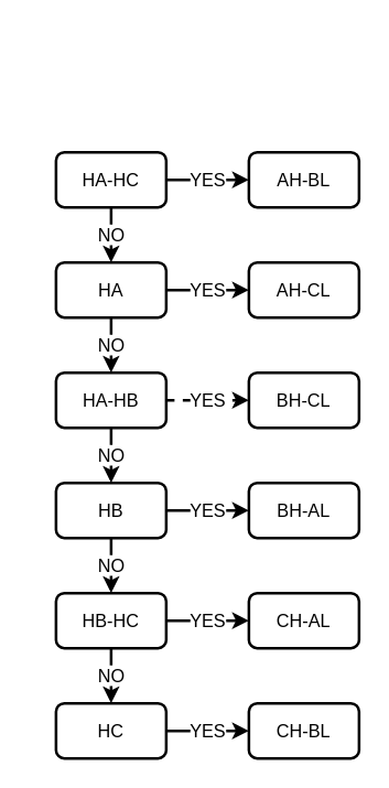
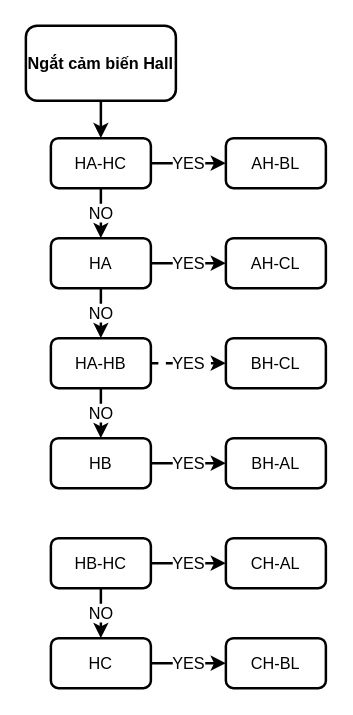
  <mxCell id="0" />
  <mxCell id="1" parent="0" />
+ <mxCell id="2" style="edgeStyle=orthogonalEdgeStyle;rounded=0;orthogonalLoop=1;jettySize=auto;html=1;exitX=0.5;exitY=1;exitDx=0;exitDy=0;entryX=0.5;entryY=0;entryDx=0;entryDy=0;strokeWidth=2;fontSize=13;" edge="1" parent="1" source="3" target="6"><mxGeometry relative="1" as="geometry" /></mxCell>
+ <mxCell id="3" value="Ngắt cảm biến Hall" style="rounded=1;whiteSpace=wrap;html=1;strokeWidth=2;fontSize=13;fontStyle=1" vertex="1" parent="1"><mxGeometry x="20" y="20" width="120" height="60" as="geometry" /></mxCell>
  <mxCell id="4" value="NO" style="edgeStyle=orthogonalEdgeStyle;rounded=0;orthogonalLoop=1;jettySize=auto;html=1;exitX=0.5;exitY=1;exitDx=0;exitDy=0;entryX=0.5;entryY=0;entryDx=0;entryDy=0;strokeWidth=2;fontSize=13;" edge="1" parent="1" source="6" target="9"><mxGeometry relative="1" as="geometry" /></mxCell>
  <mxCell id="5" value="YES" style="edgeStyle=orthogonalEdgeStyle;rounded=0;orthogonalLoop=1;jettySize=auto;html=1;exitX=1;exitY=0.5;exitDx=0;exitDy=0;entryX=0;entryY=0.5;entryDx=0;entryDy=0;strokeWidth=2;fontSize=13;" edge="1" parent="1" source="6" target="21"><mxGeometry relative="1" as="geometry" /></mxCell>
  <mxCell id="6" value="HA-HC" style="rounded=1;whiteSpace=wrap;html=1;strokeWidth=2;fontSize=13;" vertex="1" parent="1"><mxGeometry x="40" y="110" width="80" height="40" as="geometry" /></mxCell>
  <mxCell id="7" value="NO" style="edgeStyle=orthogonalEdgeStyle;rounded=0;orthogonalLoop=1;jettySize=auto;html=1;exitX=0.5;exitY=1;exitDx=0;exitDy=0;entryX=0.5;entryY=0;entryDx=0;entryDy=0;strokeWidth=2;fontSize=13;" edge="1" parent="1" source="9" target="12"><mxGeometry relative="1" as="geometry" /></mxCell>
  <mxCell id="8" value="YES" style="edgeStyle=orthogonalEdgeStyle;rounded=0;orthogonalLoop=1;jettySize=auto;html=1;exitX=1;exitY=0.5;exitDx=0;exitDy=0;strokeWidth=2;fontSize=13;" edge="1" parent="1" source="9" target="24"><mxGeometry relative="1" as="geometry" /></mxCell>
  <mxCell id="9" value="HA" style="rounded=1;whiteSpace=wrap;html=1;strokeWidth=2;fontSize=13;" vertex="1" parent="1"><mxGeometry x="40" y="190" width="80" height="40" as="geometry" /></mxCell>
  <mxCell id="10" value="NO" style="edgeStyle=orthogonalEdgeStyle;rounded=0;orthogonalLoop=1;jettySize=auto;html=1;exitX=0.5;exitY=1;exitDx=0;exitDy=0;entryX=0.5;entryY=0;entryDx=0;entryDy=0;strokeWidth=2;fontSize=13;" edge="1" parent="1" source="12" target="15"><mxGeometry relative="1" as="geometry" /></mxCell>
  <mxCell id="11" value="YES" style="edgeStyle=orthogonalEdgeStyle;rounded=0;orthogonalLoop=1;jettySize=auto;html=1;exitX=1;exitY=0.5;exitDx=0;exitDy=0;entryX=0;entryY=0.5;entryDx=0;entryDy=0;strokeWidth=2;fontSize=13;dashed=1;" edge="1" parent="1" source="12" target="25"><mxGeometry relative="1" as="geometry" /></mxCell>
  <mxCell id="12" value="HA-HB" style="rounded=1;whiteSpace=wrap;html=1;strokeWidth=2;fontSize=13;" vertex="1" parent="1"><mxGeometry x="40" y="270" width="80" height="40" as="geometry" /></mxCell>
- <mxCell id="13" value="NO" style="edgeStyle=orthogonalEdgeStyle;rounded=0;orthogonalLoop=1;jettySize=auto;html=1;exitX=0.5;exitY=1;exitDx=0;exitDy=0;entryX=0.5;entryY=0;entryDx=0;entryDy=0;strokeWidth=2;fontSize=13;" edge="1" parent="1" source="15" target="18"><mxGeometry relative="1" as="geometry" /></mxCell>
  <mxCell id="14" value="YES" style="edgeStyle=orthogonalEdgeStyle;rounded=0;orthogonalLoop=1;jettySize=auto;html=1;exitX=1;exitY=0.5;exitDx=0;exitDy=0;entryX=0;entryY=0.5;entryDx=0;entryDy=0;strokeWidth=2;fontSize=13;" edge="1" parent="1" source="15" target="23"><mxGeometry relative="1" as="geometry" /></mxCell>
  <mxCell id="15" value="HB" style="rounded=1;whiteSpace=wrap;html=1;strokeWidth=2;fontSize=13;" vertex="1" parent="1"><mxGeometry x="40" y="350" width="80" height="40" as="geometry" /></mxCell>
  <mxCell id="16" value="NO" style="edgeStyle=orthogonalEdgeStyle;rounded=0;orthogonalLoop=1;jettySize=auto;html=1;exitX=0.5;exitY=1;exitDx=0;exitDy=0;entryX=0.5;entryY=0;entryDx=0;entryDy=0;strokeWidth=2;fontSize=13;" edge="1" parent="1" source="18" target="20"><mxGeometry relative="1" as="geometry" /></mxCell>
  <mxCell id="17" value="YES" style="edgeStyle=orthogonalEdgeStyle;rounded=0;orthogonalLoop=1;jettySize=auto;html=1;exitX=1;exitY=0.5;exitDx=0;exitDy=0;entryX=0;entryY=0.5;entryDx=0;entryDy=0;strokeWidth=2;fontSize=13;" edge="1" parent="1" source="18" target="22"><mxGeometry relative="1" as="geometry" /></mxCell>
  <mxCell id="18" value="HB-HC" style="rounded=1;whiteSpace=wrap;html=1;strokeWidth=2;fontSize=13;" vertex="1" parent="1"><mxGeometry x="40" y="430" width="80" height="40" as="geometry" /></mxCell>
  <mxCell id="19" value="YES" style="edgeStyle=orthogonalEdgeStyle;rounded=0;orthogonalLoop=1;jettySize=auto;html=1;exitX=1;exitY=0.5;exitDx=0;exitDy=0;entryX=0;entryY=0.5;entryDx=0;entryDy=0;strokeWidth=2;fontSize=13;" edge="1" parent="1" source="20" target="26"><mxGeometry relative="1" as="geometry" /></mxCell>
  <mxCell id="20" value="HC" style="rounded=1;whiteSpace=wrap;html=1;strokeWidth=2;fontSize=13;" vertex="1" parent="1"><mxGeometry x="40" y="510" width="80" height="40" as="geometry" /></mxCell>
  <mxCell id="21" value="AH-BL" style="rounded=1;whiteSpace=wrap;html=1;strokeWidth=2;fontSize=13;" vertex="1" parent="1"><mxGeometry x="180" y="110" width="80" height="40" as="geometry" /></mxCell>
  <mxCell id="22" value="CH-AL" style="rounded=1;whiteSpace=wrap;html=1;strokeWidth=2;fontSize=13;" vertex="1" parent="1"><mxGeometry x="180" y="430" width="80" height="40" as="geometry" /></mxCell>
  <mxCell id="23" value="BH-AL" style="rounded=1;whiteSpace=wrap;html=1;strokeWidth=2;fontSize=13;" vertex="1" parent="1"><mxGeometry x="180" y="350" width="80" height="40" as="geometry" /></mxCell>
  <mxCell id="24" value="AH-CL" style="rounded=1;whiteSpace=wrap;html=1;strokeWidth=2;fontSize=13;" vertex="1" parent="1"><mxGeometry x="180" y="190" width="80" height="40" as="geometry" /></mxCell>
  <mxCell id="25" value="BH-CL" style="rounded=1;whiteSpace=wrap;html=1;strokeWidth=2;fontSize=13;" vertex="1" parent="1"><mxGeometry x="180" y="270" width="80" height="40" as="geometry" /></mxCell>
  <mxCell id="26" value="CH-BL" style="rounded=1;whiteSpace=wrap;html=1;strokeWidth=2;fontSize=13;" vertex="1" parent="1"><mxGeometry x="180" y="510" width="80" height="40" as="geometry" /></mxCell>
